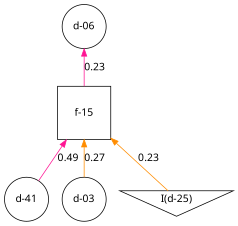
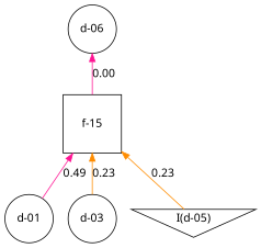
  strict digraph {
    fontname="Noto Sans"
    rankdir=BT
    node [bipartite=data fontname="Noto Sans" kind=data shape=circle tgt="[6]"]
    edge [color=deeppink fontname="Noto Sans"]
-   "d-01" [fi=0.4941134432922592 idx=1 tgt="[1]" label="d-41"]
+   "d-01" [fi=0.4941134432922592 idx=1 tgt="[1]"]
    "f-15" [bipartite=func function="bound method ForestRegressor.predict of RandomForestRegressor(bootstrap=True, criterion='mse', max_depth=5,\n           max_features='auto', max_leaf_nodes=None,\n           min_impurity_decrease=0.0, min_impurity_split=None,\n           min_samples_leaf=1, min_samples_split=2,\n           min_weight_fraction_leaf=0.0, n_estimators=5, n_jobs=None,\n           oob_score=False, random_state=None, verbose=0, warm_start=False)" idx=15 kind=model mod="RandomForestRegressor(bootstrap=True, criterion='mse', max_depth=5,\n           max_features='auto', max_leaf_nodes=None,\n           min_impurity_decrease=0.0, min_impurity_split=None,\n           min_samples_leaf=1, min_samples_split=2,\n           min_weight_fraction_leaf=0.0, n_estimators=5, n_jobs=None,\n           oob_score=False, random_state=None, verbose=0, warm_start=False)" shape=square src="[1, 3, 5]" width=1]
    "d-06" [idx=6]
    "d-03" [fi=0.27498679132053416 idx=3 tgt="[3]"]
-   "I(d-05)" [fi=0.23089976538720675 idx=5 kind=imputation shape=invtriangle tgt="[5]" label="I(d-25)"]
+   "I(d-05)" [fi=0.23089976538720675 idx=5 kind=imputation shape=invtriangle tgt="[5]"]
    "d-01" -> "f-15" [fi=0.4941134432922592 idx=1 label=0.49]
-   "f-15" -> "d-06" [idx=6 label=0.23]
-   "d-03" -> "f-15" [color=darkorange fi=0.27498679132053416 idx=3 label=0.27]
+   "f-15" -> "d-06" [idx=6 label=0.00]
+   "d-03" -> "f-15" [color=darkorange fi=0.27498679132053416 idx=3 label=0.23]
    "I(d-05)" -> "f-15" [color=darkorange fi=0.23089976538720675 idx=5 label=0.23]
  }
